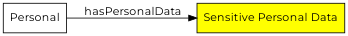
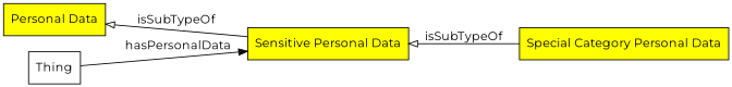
  digraph {
    fontname=Montserrat
    rankdir=LR
    node [fillcolor=yellow fontname=Montserrat shape=rect style=filled]
    edge [arrowhead=none arrowtail=onormal dir=both fontname=Montserrat]
+   n1 [label="Personal Data"]
    n2 [label="Sensitive Personal Data"]
-   Thing [label=Personal fillcolor="" style=""]
+   n3 [label="Special Category Personal Data"]
+   Thing [fillcolor="" style=""]
+   n1 -> n2 [label=isSubTypeOf]
+   n2 -> n3 [label=isSubTypeOf]
    Thing -> n2 [label=" hasPersonalData" arrowhead="" arrowtail="" dir=""]
  }
